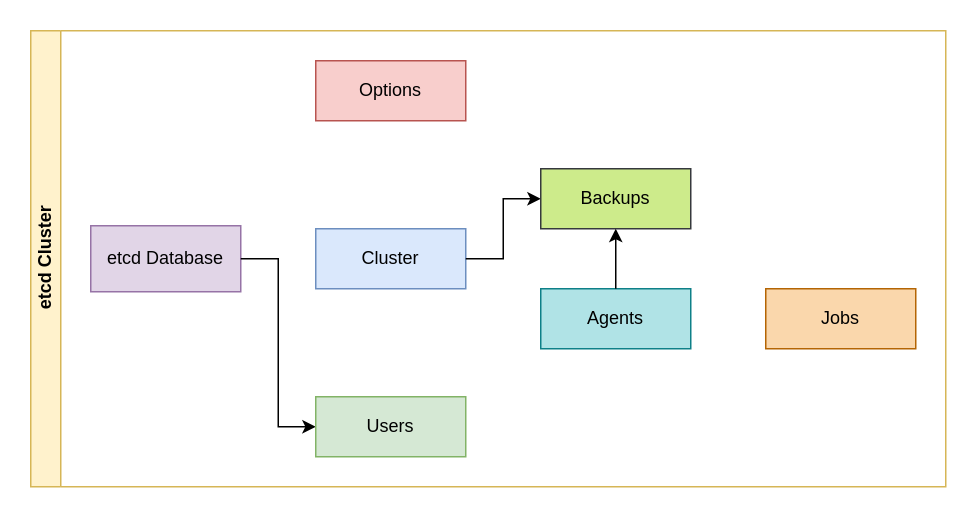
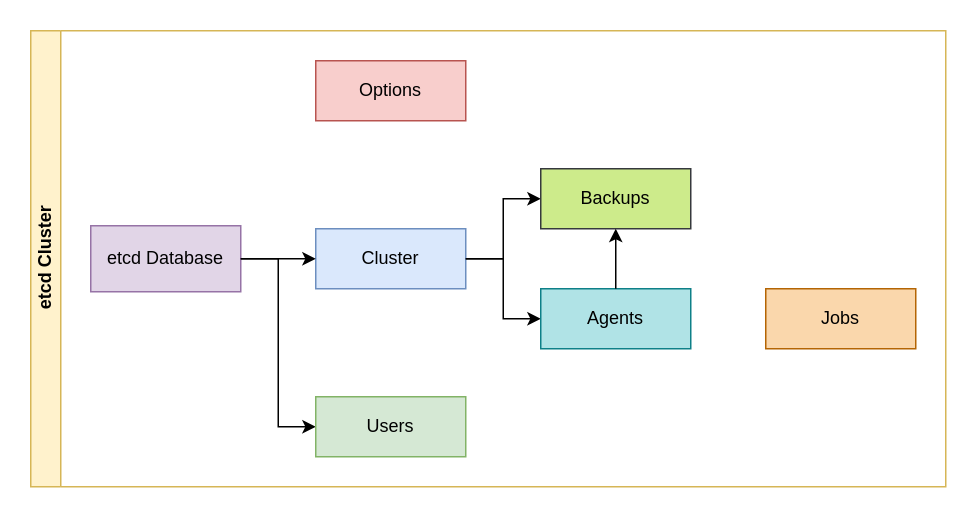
  <mxCell id="0" />
  <mxCell id="1" parent="0" />
  <mxCell id="2" value="etcd Cluster" style="swimlane;html=1;startSize=20;horizontal=0;childLayout=treeLayout;horizontalTree=1;resizable=0;containerType=tree;fillColor=#fff2cc;strokeColor=#d6b656;" vertex="1" parent="1"><mxGeometry x="20" y="20" width="610" height="304" as="geometry" /></mxCell>
  <mxCell id="3" value="etcd Database" style="whiteSpace=wrap;html=1;fillColor=#e1d5e7;strokeColor=#9673a6;" vertex="1" parent="2"><mxGeometry x="40" y="130" width="100" height="44" as="geometry" /></mxCell>
  <mxCell id="4" value="Cluster" style="whiteSpace=wrap;html=1;fillColor=#dae8fc;strokeColor=#6c8ebf;" vertex="1" parent="2"><mxGeometry x="190" y="132" width="100" height="40" as="geometry" /></mxCell>
+ <mxCell id="5" value="" style="edgeStyle=elbowEdgeStyle;elbow=horizontal;html=1;rounded=0;" edge="1" parent="2" source="3" target="4"><mxGeometry relative="1" as="geometry" /></mxCell>
  <mxCell id="6" value="Options" style="whiteSpace=wrap;html=1;fillColor=#f8cecc;strokeColor=#b85450;" vertex="1" parent="2"><mxGeometry x="190" y="20" width="100" height="40" as="geometry" /></mxCell>
  <mxCell id="7" value="" style="edgeStyle=elbowEdgeStyle;elbow=horizontal;html=1;rounded=0;" edge="1" target="8" source="4" parent="2"><mxGeometry relative="1" as="geometry"><mxPoint x="300" y="68" as="sourcePoint" /></mxGeometry></mxCell>
  <mxCell id="8" value="Backups" style="whiteSpace=wrap;html=1;fillColor=#cdeb8b;strokeColor=#36393d;" vertex="1" parent="2"><mxGeometry x="340" y="92" width="100" height="40" as="geometry" /></mxCell>
+ <mxCell id="9" value="" style="edgeStyle=elbowEdgeStyle;elbow=horizontal;html=1;rounded=0;" edge="1" target="10" source="4" parent="2"><mxGeometry relative="1" as="geometry"><mxPoint x="300" y="68" as="sourcePoint" /></mxGeometry></mxCell>
  <mxCell id="10" value="Agents" style="whiteSpace=wrap;html=1;fillColor=#b0e3e6;strokeColor=#0e8088;" vertex="1" parent="2"><mxGeometry x="340" y="172" width="100" height="40" as="geometry" /></mxCell>
  <mxCell id="11" value="" style="edgeStyle=elbowEdgeStyle;elbow=horizontal;html=1;rounded=0;" edge="1" target="12" source="3" parent="2"><mxGeometry relative="1" as="geometry"><mxPoint x="300" y="302" as="sourcePoint" /></mxGeometry></mxCell>
  <mxCell id="12" value="Users" style="whiteSpace=wrap;html=1;fillColor=#d5e8d4;strokeColor=#82b366;" vertex="1" parent="2"><mxGeometry x="190" y="244" width="100" height="40" as="geometry" /></mxCell>
  <mxCell id="13" value="" style="edgeStyle=elbowEdgeStyle;elbow=horizontal;html=1;rounded=0;" edge="1" target="8" source="10" parent="2"><mxGeometry relative="1" as="geometry"><mxPoint x="450" y="412" as="sourcePoint" /></mxGeometry></mxCell>
  <mxCell id="14" value="Jobs" style="whiteSpace=wrap;html=1;fillColor=#fad7ac;strokeColor=#b46504;" vertex="1" parent="2"><mxGeometry x="490" y="172" width="100" height="40" as="geometry" /></mxCell>
